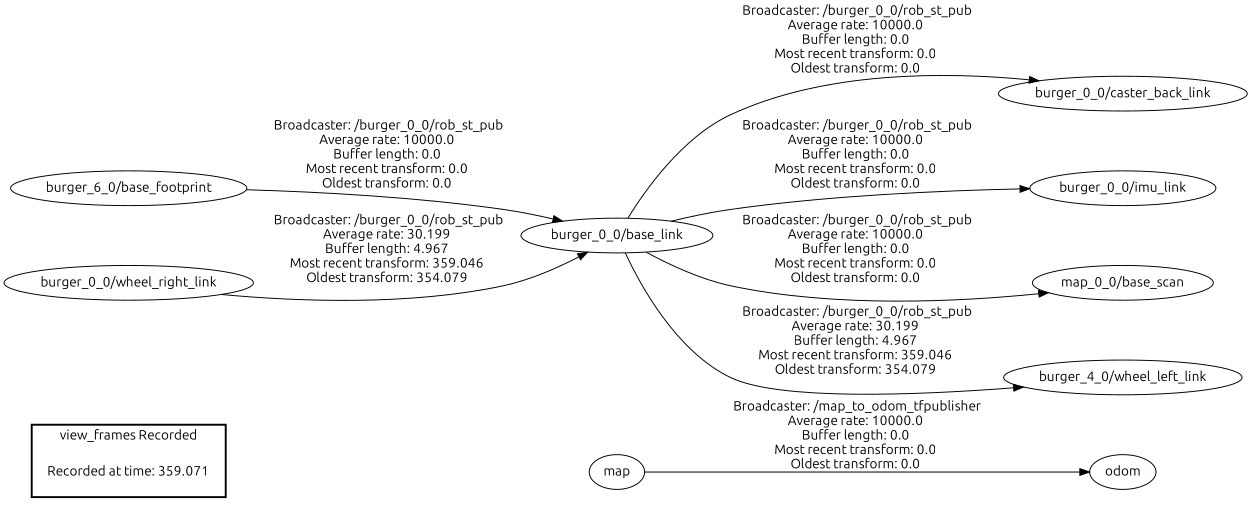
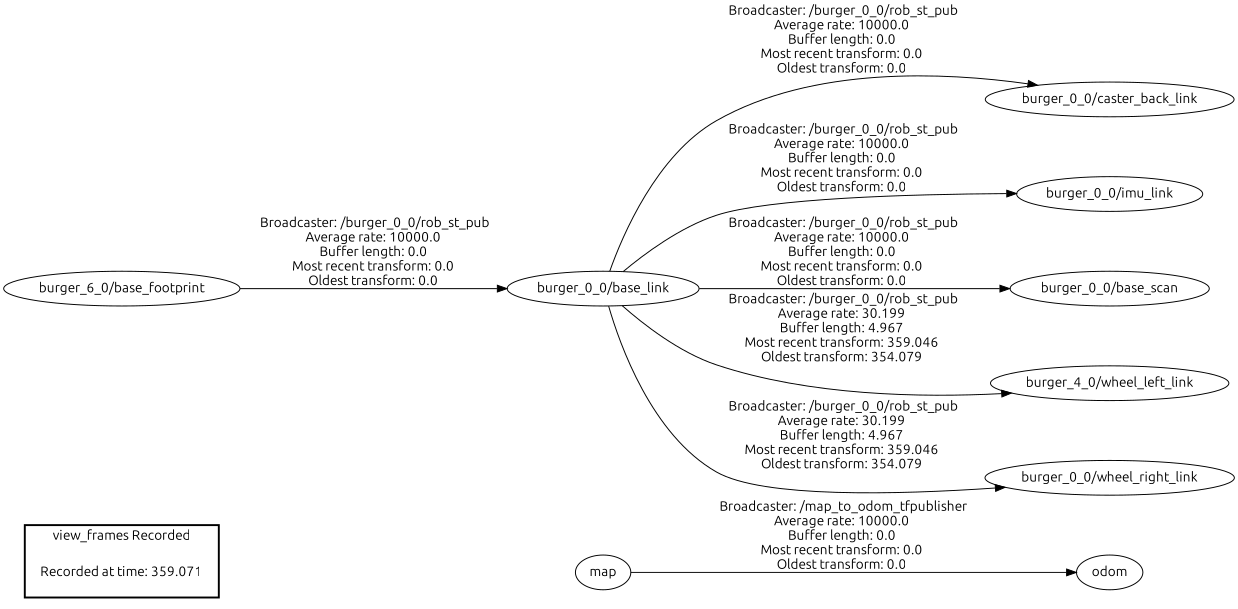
  digraph {
    fontname=Ubuntu
    rankdir=LR
    node [fontname=Ubuntu]
    edge [fontname=Ubuntu]
    "Recorded at time: 359.071" [shape=plaintext]
    map
    odom
    n4 [label="burger_6_0/base_footprint"]
    "burger_0_0/base_link"
    "burger_0_0/caster_back_link"
    "burger_0_0/imu_link"
-   "burger_0_0/base_scan" [label="map_0_0/base_scan"]
+   "burger_0_0/base_scan"
    n9 [label="burger_4_0/wheel_left_link"]
    "burger_0_0/wheel_right_link"
    subgraph cluster_1 {
      color=black
      label="view_frames Recorded"
      style=bold
      "Recorded at time: 359.071"
    }
    "Recorded at time: 359.071" -> map [style=invis]
    map -> odom [label=" Broadcaster: /map_to_odom_tfpublisher\nAverage rate: 10000.0\nBuffer length: 0.0\nMost recent transform: 0.0\nOldest transform: 0.0\n"]
    n4 -> "burger_0_0/base_link" [label=" Broadcaster: /burger_0_0/rob_st_pub\nAverage rate: 10000.0\nBuffer length: 0.0\nMost recent transform: 0.0\nOldest transform: 0.0\n"]
    "burger_0_0/base_link" -> "burger_0_0/caster_back_link" [label=" Broadcaster: /burger_0_0/rob_st_pub\nAverage rate: 10000.0\nBuffer length: 0.0\nMost recent transform: 0.0\nOldest transform: 0.0\n"]
    "burger_0_0/base_link" -> "burger_0_0/imu_link" [label=" Broadcaster: /burger_0_0/rob_st_pub\nAverage rate: 10000.0\nBuffer length: 0.0\nMost recent transform: 0.0\nOldest transform: 0.0\n"]
    "burger_0_0/base_link" -> "burger_0_0/base_scan" [label=" Broadcaster: /burger_0_0/rob_st_pub\nAverage rate: 10000.0\nBuffer length: 0.0\nMost recent transform: 0.0\nOldest transform: 0.0\n"]
    "burger_0_0/base_link" -> n9 [label=" Broadcaster: /burger_0_0/rob_st_pub\nAverage rate: 30.199\nBuffer length: 4.967\nMost recent transform: 359.046\nOldest transform: 354.079\n"]
-   "burger_0_0/wheel_right_link" -> "burger_0_0/base_link" [label=" Broadcaster: /burger_0_0/rob_st_pub\nAverage rate: 30.199\nBuffer length: 4.967\nMost recent transform: 359.046\nOldest transform: 354.079\n"]
+   "burger_0_0/base_link" -> "burger_0_0/wheel_right_link" [label=" Broadcaster: /burger_0_0/rob_st_pub\nAverage rate: 30.199\nBuffer length: 4.967\nMost recent transform: 359.046\nOldest transform: 354.079\n"]
  }
